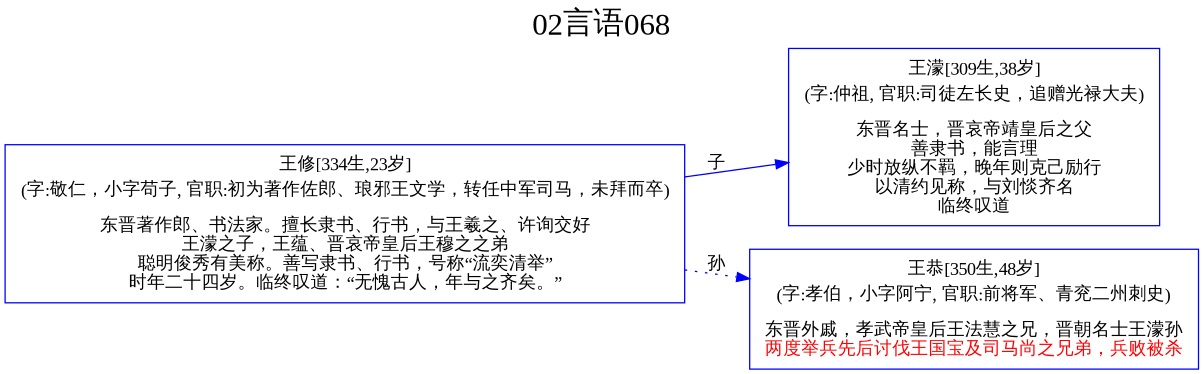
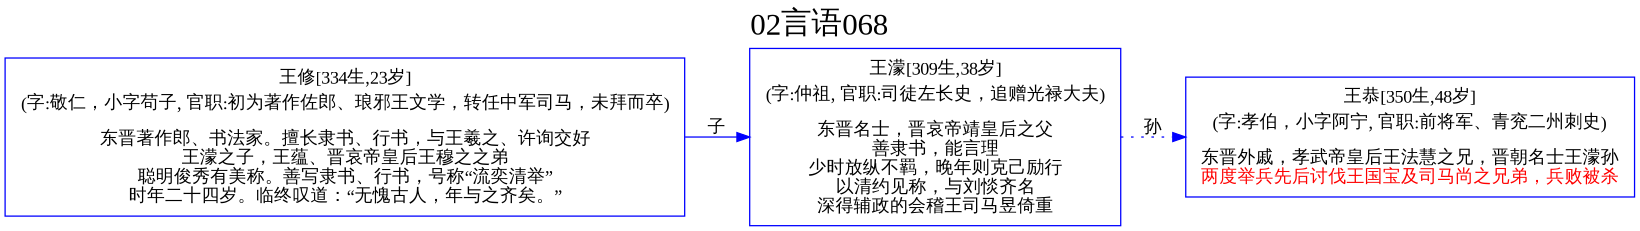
  digraph {
    color=lightgrey
    fontname="Liberation Serif"
    fontsize=24
    label="02言语068"
    labelloc=t
    rankdir=LR
    ranksep=0.5
    style=filled
    node [color=blue fontname="Liberation Serif" shape=box]
    edge [color=blue fontname="Liberation Serif"]
-   n1 [label=<<table border="0" cellborder="0"><tr><td>王濛[309生,38岁]</td></tr><tr><td>(字:仲祖, 官职:司徒左长史，追赠光禄大夫)</td></tr><tr><td></td></tr><tr><td>东晋名士，晋哀帝靖皇后之父<br/>善隶书，能言理<br/>少时放纵不羁，晚年则克己励行<br/>以清约见称，与刘惔齐名<br/>临终叹道<br/></td></tr></table>>]
+   n1 [label=<<table border="0" cellborder="0"><tr><td>王濛[309生,38岁]</td></tr><tr><td>(字:仲祖, 官职:司徒左长史，追赠光禄大夫)</td></tr><tr><td></td></tr><tr><td>东晋名士，晋哀帝靖皇后之父<br/>善隶书，能言理<br/>少时放纵不羁，晚年则克己励行<br/>以清约见称，与刘惔齐名<br/>深得辅政的会稽王司马昱倚重<br/></td></tr></table>>]
    n2 [label=<<table border="0" cellborder="0"><tr><td>王恭[350生,48岁]</td></tr><tr><td>(字:孝伯，小字阿宁, 官职:前将军、青兖二州刺史)</td></tr><tr><td></td></tr><tr><td>东晋外戚，孝武帝皇后王法慧之兄，晋朝名士王濛孙<br/><font color = 'red'>两度举兵先后讨伐王国宝及司马尚之兄弟，兵败被杀<br/></font></td></tr></table>>]
    n3 [label=<<table border="0" cellborder="0"><tr><td>王修[334生,23岁]</td></tr><tr><td>(字:敬仁，小字苟子, 官职:初为著作佐郎、琅邪王文学，转任中军司马，未拜而卒)</td></tr><tr><td></td></tr><tr><td>东晋著作郎、书法家。擅长隶书、行书，与王羲之、许询交好<br/>王濛之子，王蕴、晋哀帝皇后王穆之之弟<br/>聪明俊秀有美称。善写隶书、行书，号称“流奕清举”<br/>时年二十四岁。临终叹道：“无愧古人，年与之齐矣。”<br/></td></tr></table>>]
-   n3 -> n2 [label="孙" style=dotted]
+   n1 -> n2 [label="孙" style=dotted]
    n3 -> n1 [label="子" style=solid]
  }
